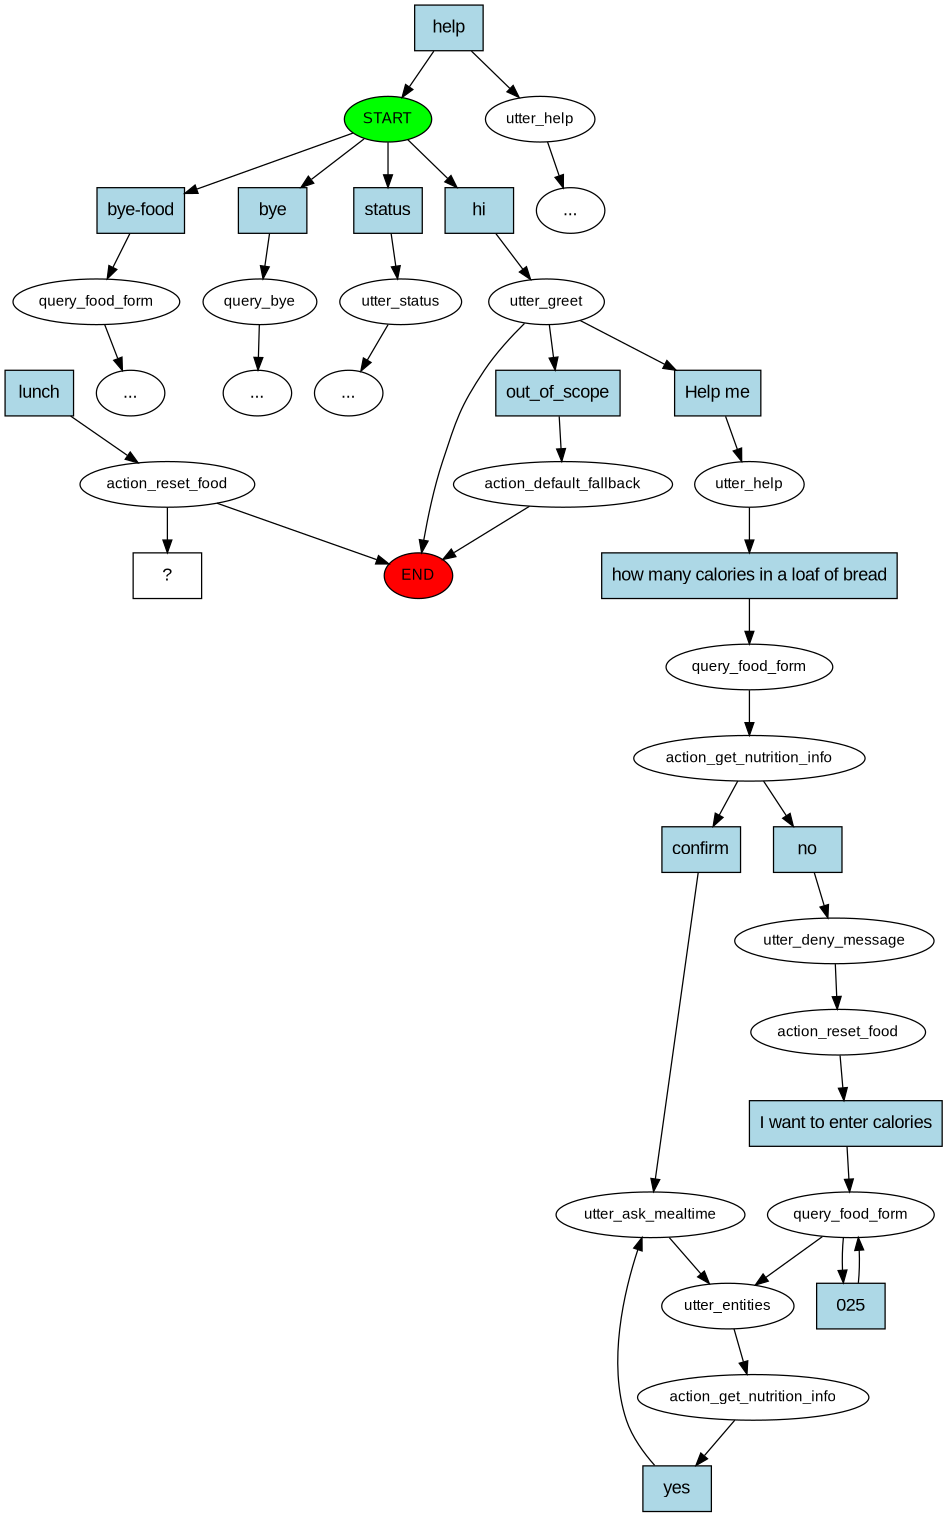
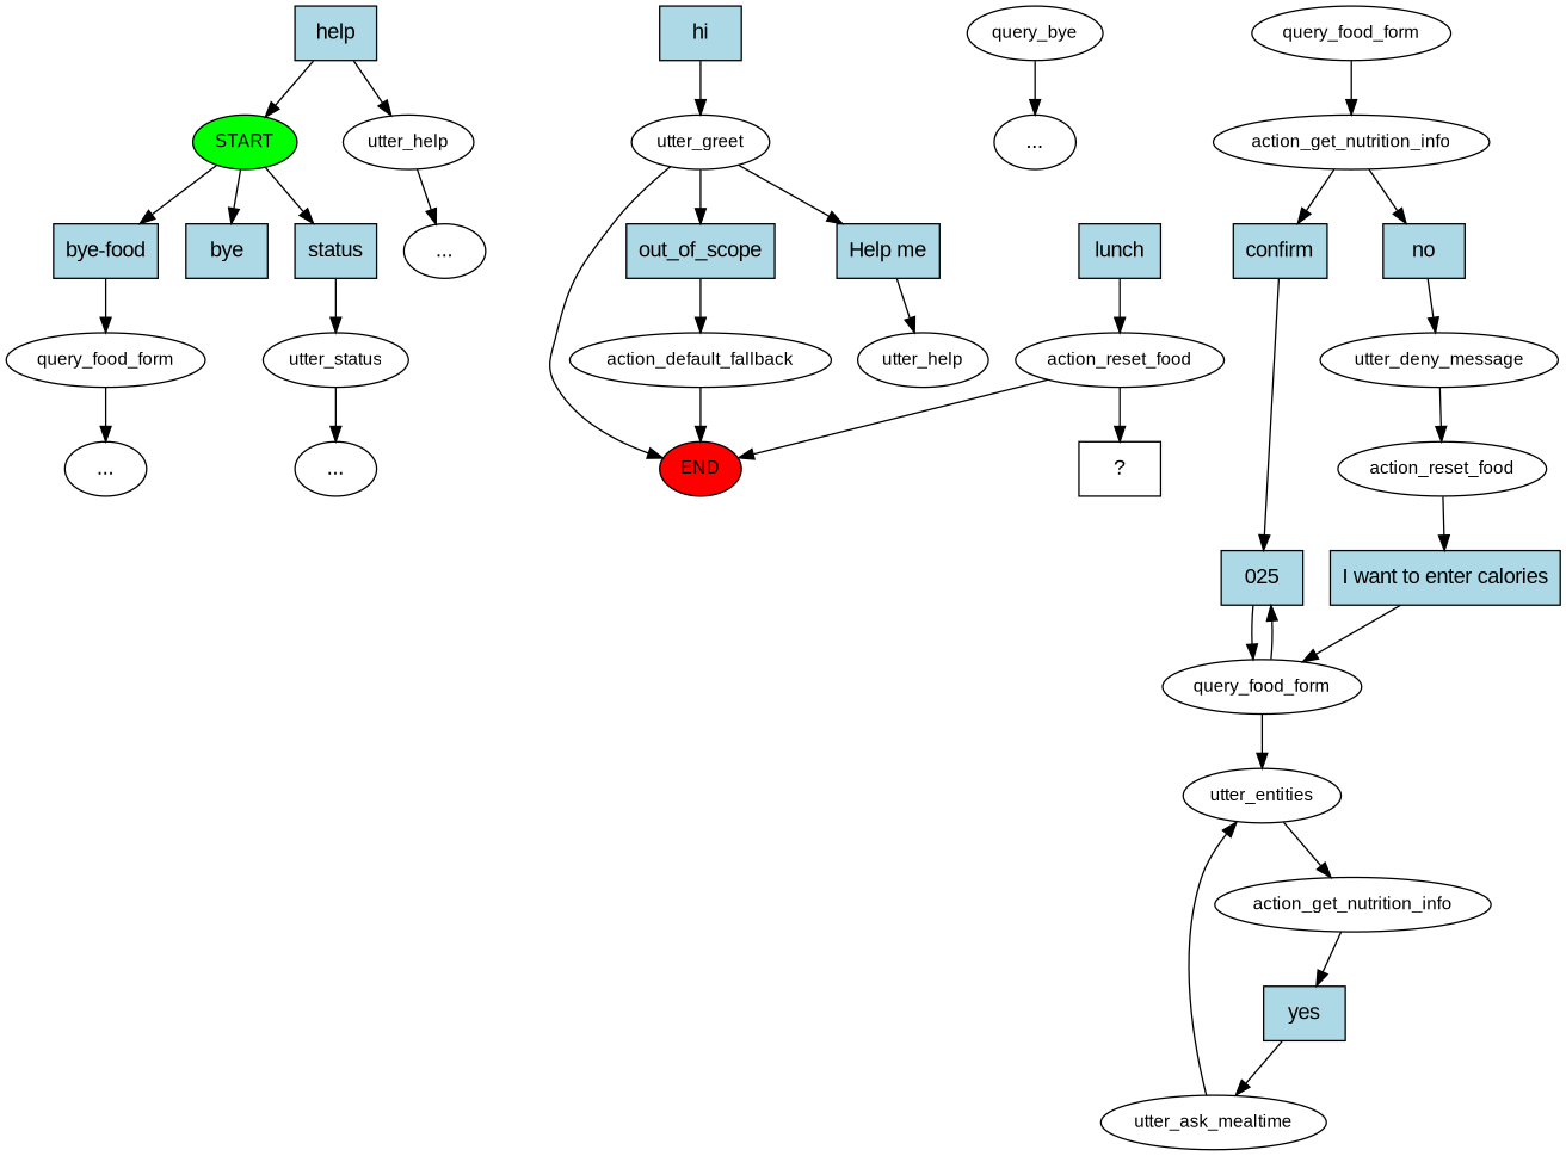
  digraph {
    fontname="Liberation Sans"
    node [fontname="Liberation Sans"]
    edge [fontname="Liberation Sans"]
    n1 [fillcolor=green fontsize=12 label=START style=filled]
    n2 [fillcolor=lightblue label=hi shape=rect style=filled]
    n3 [fillcolor=lightblue label="bye-food" shape=rect style=filled]
    n4 [fillcolor=lightblue label=bye shape=rect style=filled]
    n5 [fillcolor=lightblue label=status shape=rect style=filled]
    n6 [fontsize=12 label=utter_greet]
    n7 [fontsize=12 label=query_food_form]
    n8 [fontsize=12 label=query_bye]
    n9 [fontsize=12 label=utter_status]
    n10 [fillcolor=lightblue label=help shape=rect style=filled]
    n11 [fontsize=12 label=utter_help]
    n12 [fillcolor=red fontsize=12 label=END style=filled]
    n13 [fillcolor=lightblue label=out_of_scope shape=rect style=filled]
    n14 [fillcolor=lightblue label="Help me" shape=rect style=filled]
    n15 [fontsize=12 label=action_default_fallback]
    n16 [fontsize=12 label=utter_help]
    n17 [label="..."]
    n18 [label="..."]
    n19 [label="..."]
-   n20 [fillcolor=lightblue label="how many calories in a loaf of bread" shape=rect style=filled]
    n21 [fontsize=12 label=query_food_form]
    n22 [fontsize=12 label=action_get_nutrition_info]
    n23 [fillcolor=lightblue label=confirm shape=rect style=filled]
    n24 [fillcolor=lightblue label=no shape=rect style=filled]
    n25 [fontsize=12 label=utter_ask_mealtime]
    n26 [fontsize=12 label=utter_deny_message]
    n27 [fontsize=12 label=utter_entities]
    n28 [fillcolor=lightblue label=lunch shape=rect style=filled]
    n29 [fontsize=12 label=action_reset_food]
    n30 [label="  ?  " shape=rect]
    n31 [label="..."]
    n32 [fontsize=12 label=action_reset_food]
    n33 [fillcolor=lightblue label="I want to enter calories" shape=rect style=filled]
    n34 [fontsize=12 label=query_food_form]
    n35 [fillcolor=lightblue label=025 shape=rect style=filled]
    n36 [fontsize=12 label=action_get_nutrition_info]
    n37 [fillcolor=lightblue label=yes shape=rect style=filled]
-   n1 -> n2
    n1 -> n3
    n1 -> n4
    n1 -> n5
    n2 -> n6
    n3 -> n7
-   n4 -> n8
    n5 -> n9
    n6 -> n12
    n6 -> n13
    n6 -> n14
    n7 -> n17
    n8 -> n18
    n9 -> n19
    n10 -> n1
    n10 -> n11
    n11 -> n31
    n13 -> n15
    n14 -> n16
    n15 -> n12
-   n16 -> n20
-   n20 -> n21
    n21 -> n22
    n22 -> n23
    n22 -> n24
-   n23 -> n25
+   n23 -> n35
    n24 -> n26
    n25 -> n27
    n26 -> n32
    n27 -> n36
    n28 -> n29
    n29 -> n12
    n29 -> n30
    n32 -> n33
    n33 -> n34
    n34 -> n27
    n34 -> n35
    n35 -> n34
    n36 -> n37
    n37 -> n25
  }
